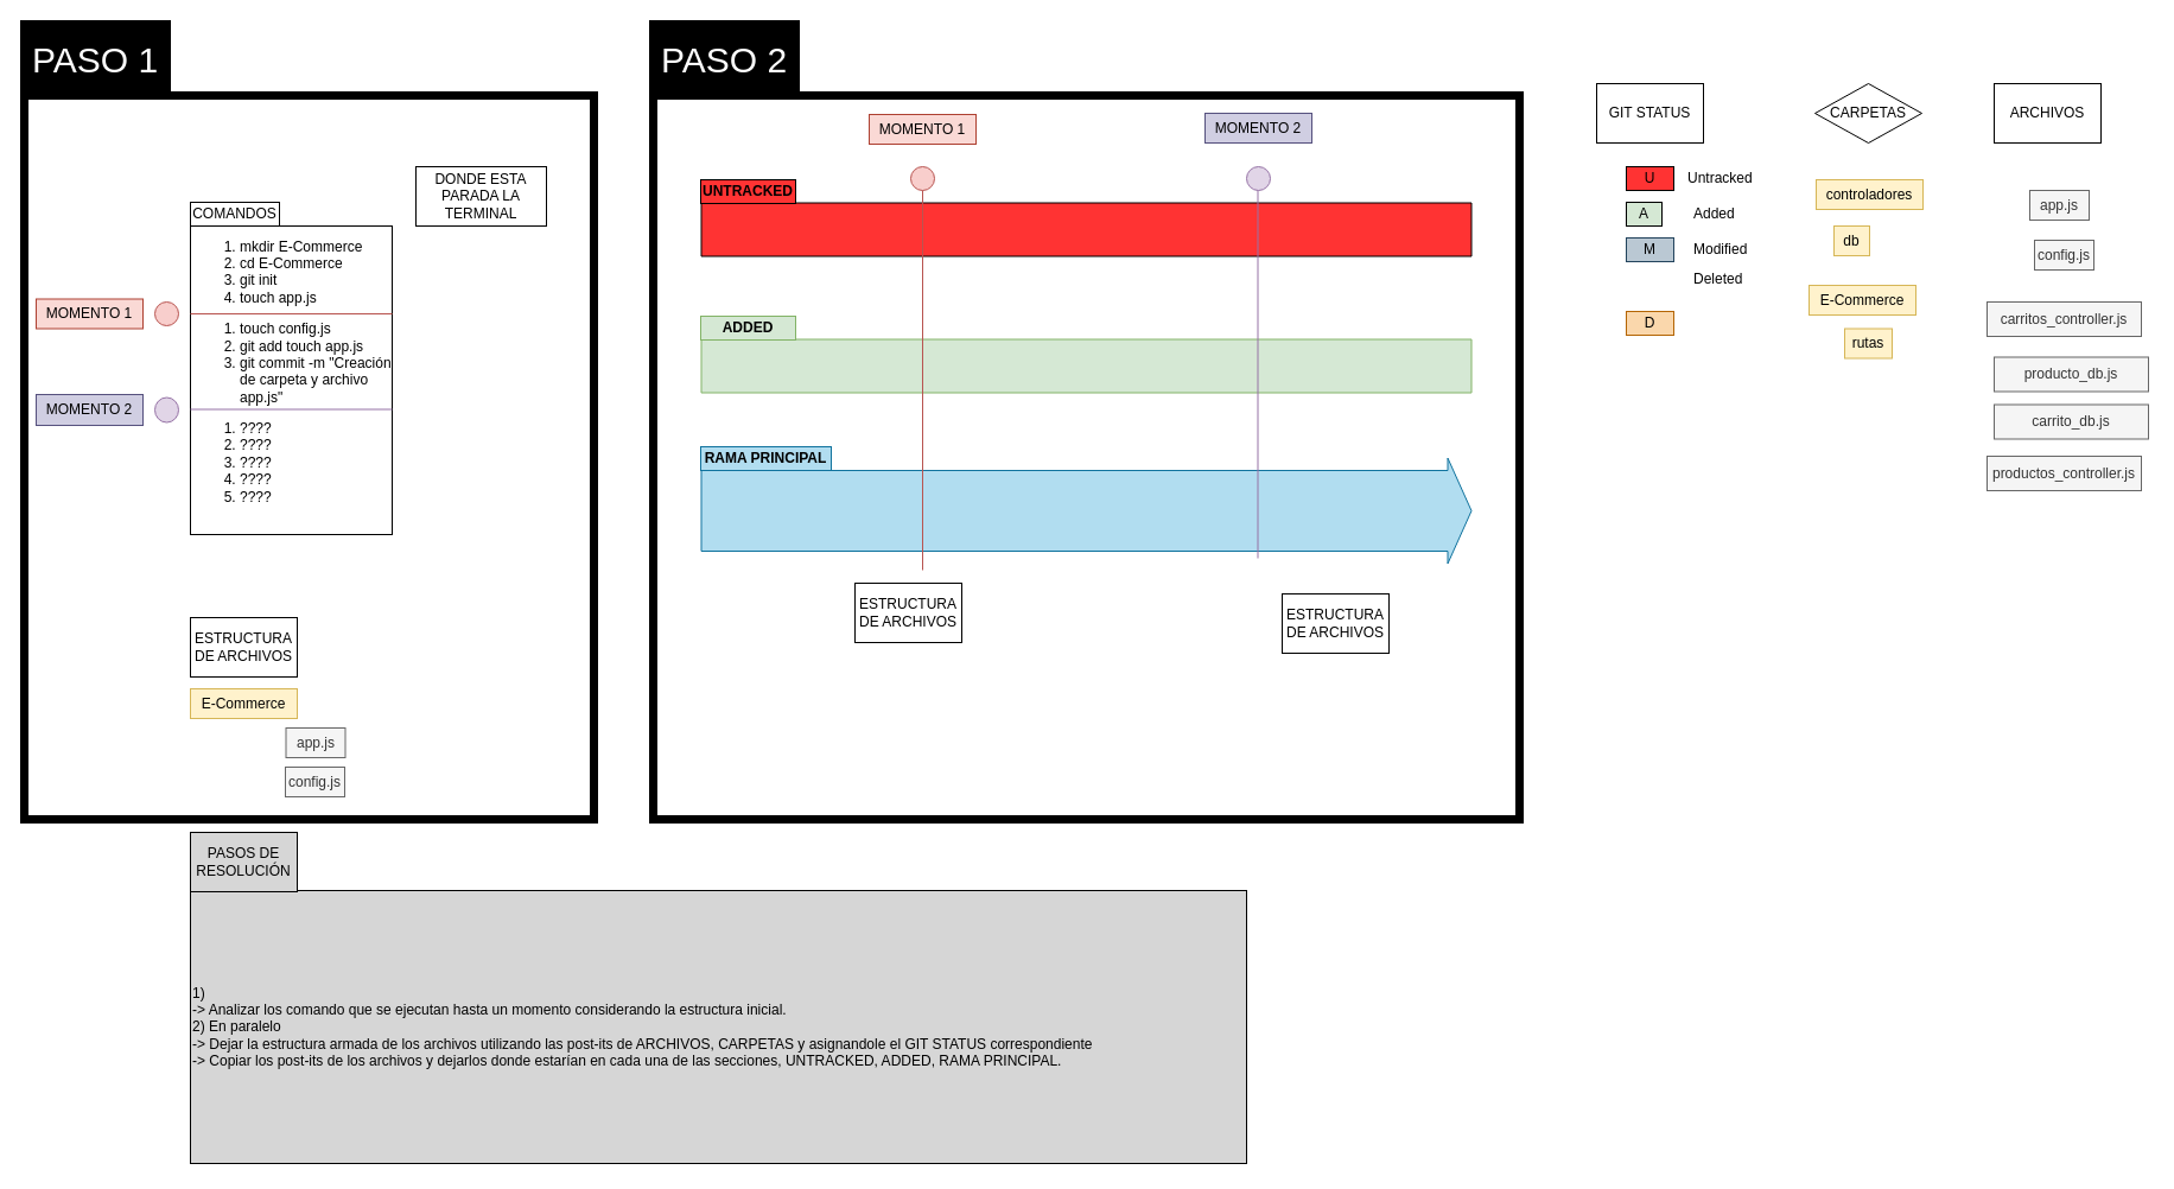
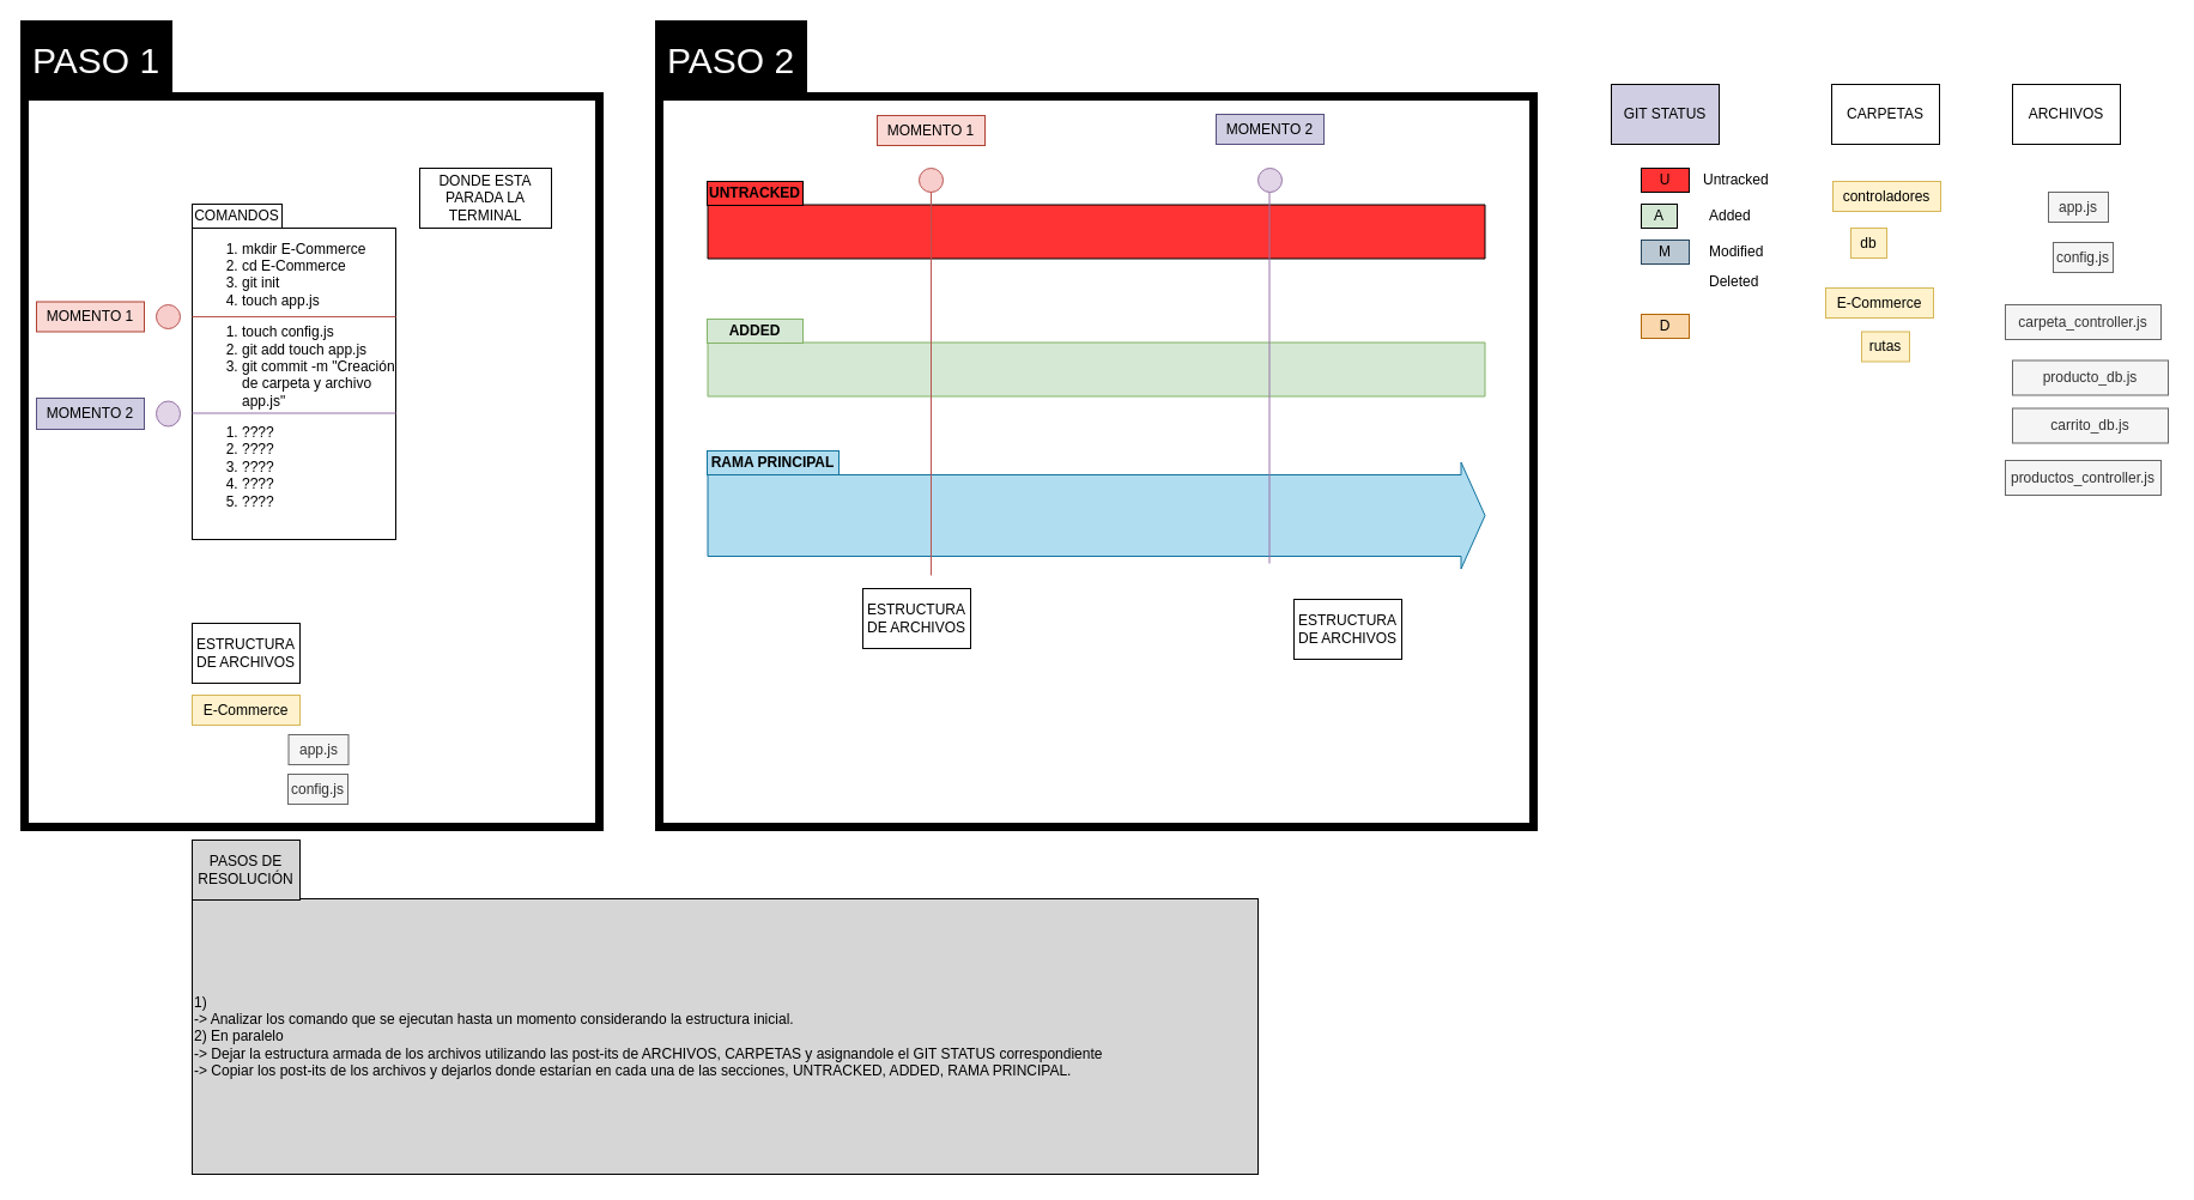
  <mxCell id="0" />
  <mxCell id="1" parent="0" />
  <mxCell id="2" value="" style="shape=flexArrow;endArrow=none;html=1;width=45;endSize=6.33;fillColor=#FF3333;endFill=0;" parent="1" edge="1"><mxGeometry width="50" height="50" relative="1" as="geometry"><mxPoint x="590" y="193" as="sourcePoint" /><mxPoint x="1240" y="193" as="targetPoint" /></mxGeometry></mxCell>
  <mxCell id="3" value="" style="shape=flexArrow;endArrow=none;html=1;width=45;endSize=6.33;fillColor=#d5e8d4;strokeColor=#82b366;endFill=0;" parent="1" edge="1"><mxGeometry width="50" height="50" relative="1" as="geometry"><mxPoint x="590" y="308" as="sourcePoint" /><mxPoint x="1240" y="308" as="targetPoint" /></mxGeometry></mxCell>
  <mxCell id="4" value="UNTRACKED" style="rounded=0;whiteSpace=wrap;html=1;fillColor=#FF3333;fontStyle=1" parent="1" vertex="1"><mxGeometry x="590" y="151" width="80" height="20" as="geometry" /></mxCell>
  <mxCell id="5" value="ADDED" style="rounded=0;whiteSpace=wrap;html=1;fillColor=#d5e8d4;strokeColor=#82b366;fontStyle=1" parent="1" vertex="1"><mxGeometry x="590" y="266" width="80" height="20" as="geometry" /></mxCell>
  <mxCell id="6" value="" style="rounded=0;whiteSpace=wrap;html=1;fontColor=#FFFFFF;align=left;fillColor=none;strokeWidth=7;" parent="1" vertex="1"><mxGeometry x="550" y="80" width="730" height="610" as="geometry" /></mxCell>
  <mxCell id="7" value="&lt;ol&gt;&lt;li&gt;mkdir E-Commerce&lt;/li&gt;&lt;li&gt;cd E-Commerce&lt;/li&gt;&lt;li&gt;git init&lt;/li&gt;&lt;li&gt;touch app.js&lt;/li&gt;&lt;/ol&gt;&lt;ol&gt;&lt;li&gt;touch config.js&lt;/li&gt;&lt;li&gt;git add touch app.js&lt;/li&gt;&lt;li&gt;git commit -m &quot;Creación de carpeta y archivo app.js&quot;&lt;/li&gt;&lt;/ol&gt;&lt;ol&gt;&lt;li&gt;????&lt;/li&gt;&lt;li&gt;????&lt;/li&gt;&lt;li&gt;????&lt;/li&gt;&lt;li&gt;????&lt;/li&gt;&lt;li&gt;????&lt;br&gt;&lt;br&gt;&lt;/li&gt;&lt;/ol&gt;" style="rounded=0;whiteSpace=wrap;html=1;align=left;" parent="1" vertex="1"><mxGeometry x="160" y="190" width="170" height="260" as="geometry" /></mxCell>
  <mxCell id="8" value="COMANDOS" style="rounded=0;whiteSpace=wrap;html=1;" parent="1" vertex="1"><mxGeometry x="160" y="170" width="75" height="20" as="geometry" /></mxCell>
  <mxCell id="9" value="&lt;span&gt;ESTRUCTURA&lt;/span&gt;&lt;br&gt;&lt;span&gt;DE ARCHIVOS&lt;/span&gt;" style="rounded=0;whiteSpace=wrap;html=1;" parent="1" vertex="1"><mxGeometry x="160" y="520" width="90" height="50" as="geometry" /></mxCell>
  <mxCell id="10" value="" style="ellipse;whiteSpace=wrap;html=1;fillColor=#f8cecc;strokeColor=#b85450;" parent="1" vertex="1"><mxGeometry x="130" y="254" width="20" height="20" as="geometry" /></mxCell>
  <mxCell id="11" value="" style="endArrow=none;html=1;entryX=1;entryY=0.25;entryDx=0;entryDy=0;exitX=0;exitY=0.25;exitDx=0;exitDy=0;fillColor=#f8cecc;strokeColor=#b85450;" parent="1" edge="1"><mxGeometry width="50" height="50" relative="1" as="geometry"><mxPoint x="160" y="264" as="sourcePoint" /><mxPoint x="330" y="264" as="targetPoint" /></mxGeometry></mxCell>
  <mxCell id="12" value="" style="ellipse;whiteSpace=wrap;html=1;fillColor=#e1d5e7;strokeColor=#9673a6;" parent="1" vertex="1"><mxGeometry x="130" y="334.5" width="20" height="21" as="geometry" /></mxCell>
  <mxCell id="13" value="" style="endArrow=none;html=1;entryX=1;entryY=0.25;entryDx=0;entryDy=0;exitX=0;exitY=0.25;exitDx=0;exitDy=0;fillColor=#e1d5e7;strokeColor=#9673a6;" parent="1" edge="1"><mxGeometry width="50" height="50" relative="1" as="geometry"><mxPoint x="160" y="344.5" as="sourcePoint" /><mxPoint x="330" y="344.5" as="targetPoint" /></mxGeometry></mxCell>
  <mxCell id="14" value="" style="shape=flexArrow;endArrow=classic;html=1;width=68;endSize=6.33;fillColor=#b1ddf0;strokeColor=#10739e;" parent="1" edge="1"><mxGeometry width="50" height="50" relative="1" as="geometry"><mxPoint x="590" y="430" as="sourcePoint" /><mxPoint x="1240" y="430" as="targetPoint" /></mxGeometry></mxCell>
  <mxCell id="15" value="RAMA PRINCIPAL" style="rounded=0;whiteSpace=wrap;html=1;fillColor=#b1ddf0;strokeColor=#10739e;fontStyle=1" parent="1" vertex="1"><mxGeometry x="590" y="376" width="110" height="20" as="geometry" /></mxCell>
  <mxCell id="16" value="" style="ellipse;whiteSpace=wrap;html=1;fillColor=#f8cecc;strokeColor=#b85450;" parent="1" vertex="1"><mxGeometry x="767" y="140" width="20" height="20" as="geometry" /></mxCell>
  <mxCell id="17" value="" style="endArrow=none;html=1;exitX=0.5;exitY=1;exitDx=0;exitDy=0;fillColor=#f8cecc;strokeColor=#b85450;" parent="1" source="16" edge="1"><mxGeometry width="50" height="50" relative="1" as="geometry"><mxPoint x="670" y="179.5" as="sourcePoint" /><mxPoint x="777" y="480" as="targetPoint" /></mxGeometry></mxCell>
  <mxCell id="18" value="&lt;span&gt;ESTRUCTURA&lt;/span&gt;&lt;br&gt;&lt;span&gt;DE ARCHIVOS&lt;/span&gt;" style="rounded=0;whiteSpace=wrap;html=1;" parent="1" vertex="1"><mxGeometry x="720" y="491" width="90" height="50" as="geometry" /></mxCell>
  <mxCell id="19" value="U" style="rounded=0;whiteSpace=wrap;html=1;fillColor=#FF3333;" parent="1" vertex="1"><mxGeometry x="1370" y="140" width="40" height="20" as="geometry" /></mxCell>
  <mxCell id="20" value="A" style="rounded=0;whiteSpace=wrap;html=1;fillColor=#D5E8D4;" parent="1" vertex="1"><mxGeometry x="1370" y="170" width="30" height="20" as="geometry" /></mxCell>
  <mxCell id="21" value="M" style="rounded=0;whiteSpace=wrap;html=1;fillColor=#bac8d3;strokeColor=#23445d;" parent="1" vertex="1"><mxGeometry x="1370" y="200" width="40" height="20" as="geometry" /></mxCell>
  <mxCell id="22" value="" style="ellipse;whiteSpace=wrap;html=1;fillColor=#e1d5e7;strokeColor=#9673a6;" parent="1" vertex="1"><mxGeometry x="1050" y="140" width="20" height="20" as="geometry" /></mxCell>
  <mxCell id="23" value="" style="endArrow=none;html=1;exitX=0.5;exitY=1;exitDx=0;exitDy=0;fillColor=#e1d5e7;strokeColor=#9673a6;" parent="1" edge="1"><mxGeometry width="50" height="50" relative="1" as="geometry"><mxPoint x="1059.5" y="160" as="sourcePoint" /><mxPoint x="1059.5" y="470" as="targetPoint" /></mxGeometry></mxCell>
- <mxCell id="24" value="GIT STATUS" style="rounded=0;whiteSpace=wrap;html=1;" parent="1" vertex="1"><mxGeometry x="1345" y="70" width="90" height="50" as="geometry" /></mxCell>
+ <mxCell id="24" value="GIT STATUS" style="rounded=0;whiteSpace=wrap;html=1;fillColor=#d0cee2;" parent="1" vertex="1"><mxGeometry x="1345" y="70" width="90" height="50" as="geometry" /></mxCell>
  <mxCell id="25" value="ARCHIVOS" style="rounded=0;whiteSpace=wrap;html=1;" parent="1" vertex="1"><mxGeometry x="1680" y="70" width="90" height="50" as="geometry" /></mxCell>
  <mxCell id="26" value="controladores" style="rounded=0;whiteSpace=wrap;html=1;fillColor=#fff2cc;strokeColor=#d6b656;" parent="1" vertex="1"><mxGeometry x="1530" y="151" width="90" height="25" as="geometry" /></mxCell>
  <mxCell id="27" value="rutas" style="rounded=0;whiteSpace=wrap;html=1;fillColor=#fff2cc;strokeColor=#d6b656;" parent="1" vertex="1"><mxGeometry x="1554" y="276.5" width="40" height="25" as="geometry" /></mxCell>
  <mxCell id="28" value="E-Commerce" style="rounded=0;whiteSpace=wrap;html=1;fillColor=#fff2cc;strokeColor=#d6b656;" parent="1" vertex="1"><mxGeometry x="1524" y="240" width="90" height="25" as="geometry" /></mxCell>
  <mxCell id="29" value="db" style="rounded=0;whiteSpace=wrap;html=1;fillColor=#fff2cc;strokeColor=#d6b656;" parent="1" vertex="1"><mxGeometry x="1545" y="190" width="30" height="25" as="geometry" /></mxCell>
  <mxCell id="30" value="productos_controller.js" style="rounded=0;whiteSpace=wrap;html=1;fillColor=#f5f5f5;strokeColor=#666666;fontColor=#333333;" parent="1" vertex="1"><mxGeometry x="1674" y="384" width="130" height="29" as="geometry" /></mxCell>
- <mxCell id="31" value="carritos_controller.js" style="rounded=0;whiteSpace=wrap;html=1;fillColor=#f5f5f5;strokeColor=#666666;fontColor=#333333;" parent="1" vertex="1"><mxGeometry x="1674" y="254" width="130" height="29" as="geometry" /></mxCell>
+ <mxCell id="31" value="carpeta_controller.js" style="rounded=0;whiteSpace=wrap;html=1;fillColor=#f5f5f5;strokeColor=#666666;fontColor=#333333;" parent="1" vertex="1"><mxGeometry x="1674" y="254" width="130" height="29" as="geometry" /></mxCell>
  <mxCell id="32" value="producto_db.js" style="rounded=0;whiteSpace=wrap;html=1;fillColor=#f5f5f5;strokeColor=#666666;fontColor=#333333;" parent="1" vertex="1"><mxGeometry x="1680" y="300.5" width="130" height="29" as="geometry" /></mxCell>
  <mxCell id="33" value="carrito_db.js" style="rounded=0;whiteSpace=wrap;html=1;fillColor=#f5f5f5;strokeColor=#666666;fontColor=#333333;" parent="1" vertex="1"><mxGeometry x="1680" y="340.5" width="130" height="29" as="geometry" /></mxCell>
  <mxCell id="34" value="config.js" style="rounded=0;whiteSpace=wrap;html=1;fillColor=#f5f5f5;strokeColor=#666666;fontColor=#333333;" parent="1" vertex="1"><mxGeometry x="1714" y="202" width="50" height="25" as="geometry" /></mxCell>
- <mxCell id="35" value="CARPETAS" style="rhombus;whiteSpace=wrap;html=1;" parent="1" vertex="1"><mxGeometry x="1529" y="70" width="90" height="50" as="geometry" /></mxCell>
+ <mxCell id="35" value="CARPETAS" style="rounded=0;whiteSpace=wrap;html=1;" parent="1" vertex="1"><mxGeometry x="1529" y="70" width="90" height="50" as="geometry" /></mxCell>
  <mxCell id="36" value="DONDE ESTA PARADA LA TERMINAL" style="rounded=0;whiteSpace=wrap;html=1;" parent="1" vertex="1"><mxGeometry x="350" y="140" width="110" height="50" as="geometry" /></mxCell>
  <mxCell id="37" style="edgeStyle=none;rounded=0;orthogonalLoop=1;jettySize=auto;html=1;exitX=1;exitY=0.5;exitDx=0;exitDy=0;fillColor=#FF3333;" parent="1" source="36" target="36" edge="1"><mxGeometry relative="1" as="geometry" /></mxCell>
  <mxCell id="38" value="MOMENTO 1" style="rounded=0;whiteSpace=wrap;html=1;fillColor=#fad9d5;strokeColor=#ae4132;" parent="1" vertex="1"><mxGeometry x="30" y="251.5" width="90" height="25" as="geometry" /></mxCell>
  <mxCell id="39" value="MOMENTO 2" style="rounded=0;whiteSpace=wrap;html=1;fillColor=#d0cee2;strokeColor=#56517e;" parent="1" vertex="1"><mxGeometry x="30" y="332" width="90" height="26" as="geometry" /></mxCell>
  <mxCell id="40" value="MOMENTO 1" style="rounded=0;whiteSpace=wrap;html=1;fillColor=#fad9d5;strokeColor=#ae4132;" parent="1" vertex="1"><mxGeometry x="732" y="96" width="90" height="25" as="geometry" /></mxCell>
  <mxCell id="41" value="MOMENTO 2" style="rounded=0;whiteSpace=wrap;html=1;fillColor=#d0cee2;strokeColor=#56517e;" parent="1" vertex="1"><mxGeometry x="1015" y="95" width="90" height="25" as="geometry" /></mxCell>
  <mxCell id="42" value="&lt;span&gt;ESTRUCTURA&lt;/span&gt;&lt;br&gt;&lt;span&gt;DE ARCHIVOS&lt;/span&gt;" style="rounded=0;whiteSpace=wrap;html=1;" parent="1" vertex="1"><mxGeometry x="1080" y="500" width="90" height="50" as="geometry" /></mxCell>
  <mxCell id="43" value="D" style="rounded=0;whiteSpace=wrap;html=1;fillColor=#fad7ac;strokeColor=#b46504;" parent="1" vertex="1"><mxGeometry x="1370" y="262" width="40" height="20" as="geometry" /></mxCell>
  <mxCell id="44" value="Untracked" style="text;html=1;align=left;verticalAlign=middle;resizable=0;points=[];autosize=1;" parent="1" vertex="1"><mxGeometry x="1420" y="140" width="70" height="20" as="geometry" /></mxCell>
  <mxCell id="45" value="Added" style="text;html=1;align=left;verticalAlign=middle;resizable=0;points=[];autosize=1;" parent="1" vertex="1"><mxGeometry x="1425" y="170" width="50" height="20" as="geometry" /></mxCell>
  <mxCell id="46" value="Modified" style="text;html=1;align=left;verticalAlign=middle;resizable=0;points=[];autosize=1;" parent="1" vertex="1"><mxGeometry x="1425" y="200" width="60" height="20" as="geometry" /></mxCell>
  <mxCell id="47" value="Deleted" style="text;html=1;align=left;verticalAlign=middle;resizable=0;points=[];autosize=1;" parent="1" vertex="1"><mxGeometry x="1425" y="225" width="60" height="20" as="geometry" /></mxCell>
  <mxCell id="48" value="1)&lt;br&gt;-&amp;gt; Analizar los comando que se ejecutan hasta un momento considerando la estructura inicial.&lt;br&gt;2) En paralelo&lt;br&gt;-&amp;gt; Dejar la estructura armada de los archivos utilizando las post-its de ARCHIVOS, CARPETAS y asignandole el GIT STATUS correspondiente&lt;br&gt;-&amp;gt; Copiar los post-its de los archivos y dejarlos donde estarían en cada una de las secciones, UNTRACKED, ADDED, RAMA PRINCIPAL." style="rounded=0;whiteSpace=wrap;html=1;align=left;fillColor=#D6D6D6;" parent="1" vertex="1"><mxGeometry x="160" y="750" width="890" height="230" as="geometry" /></mxCell>
  <mxCell id="49" value="PASOS DE RESOLUCIÓN" style="rounded=0;whiteSpace=wrap;html=1;fillColor=#D6D6D6;" parent="1" vertex="1"><mxGeometry x="160" y="701" width="90" height="50" as="geometry" /></mxCell>
  <mxCell id="50" value="" style="rounded=0;whiteSpace=wrap;html=1;fontColor=#FFFFFF;align=left;fillColor=none;strokeWidth=7;" parent="1" vertex="1"><mxGeometry x="20" y="80" width="480" height="610" as="geometry" /></mxCell>
  <mxCell id="51" value="&lt;span style=&quot;font-size: 30px&quot;&gt;PASO 1&lt;/span&gt;" style="rounded=0;whiteSpace=wrap;html=1;strokeWidth=7;fontColor=#FFFFFF;align=center;fillColor=#000000;" parent="1" vertex="1"><mxGeometry x="20" y="20" width="120" height="60" as="geometry" /></mxCell>
  <mxCell id="52" value="" style="edgeStyle=none;rounded=0;orthogonalLoop=1;jettySize=auto;html=1;fillColor=#FF3333;fontColor=#FFFFFF;" parent="1" source="53" target="6" edge="1"><mxGeometry relative="1" as="geometry" /></mxCell>
  <mxCell id="53" value="&lt;span style=&quot;font-size: 30px&quot;&gt;PASO 2&lt;/span&gt;" style="rounded=0;whiteSpace=wrap;html=1;strokeWidth=7;fontColor=#FFFFFF;align=center;fillColor=#000000;" parent="1" vertex="1"><mxGeometry x="550" y="20" width="120" height="60" as="geometry" /></mxCell>
  <mxCell id="54" style="edgeStyle=none;rounded=0;orthogonalLoop=1;jettySize=auto;html=1;exitX=1;exitY=1;exitDx=0;exitDy=0;fillColor=#FF3333;fontColor=#FFFFFF;" parent="1" source="6" target="6" edge="1"><mxGeometry relative="1" as="geometry" /></mxCell>
  <mxCell id="55" value="E-Commerce" style="rounded=0;whiteSpace=wrap;html=1;fillColor=#fff2cc;strokeColor=#d6b656;" parent="1" vertex="1"><mxGeometry x="160" y="580" width="90" height="25" as="geometry" /></mxCell>
  <mxCell id="56" value="app.js" style="rounded=0;whiteSpace=wrap;html=1;fillColor=#f5f5f5;strokeColor=#666666;fontColor=#333333;" parent="1" vertex="1"><mxGeometry x="240.5" y="613" width="50" height="25" as="geometry" /></mxCell>
  <mxCell id="57" value="config.js" style="rounded=0;whiteSpace=wrap;html=1;fillColor=#f5f5f5;strokeColor=#666666;fontColor=#333333;" parent="1" vertex="1"><mxGeometry y="646" width="50" height="25" as="geometry" x="240" /></mxCell>
  <mxCell id="58" value="app.js" style="rounded=0;whiteSpace=wrap;html=1;fillColor=#f5f5f5;strokeColor=#666666;fontColor=#333333;" parent="1" vertex="1"><mxGeometry x="1710" y="160" width="50" height="25" as="geometry" /></mxCell>
